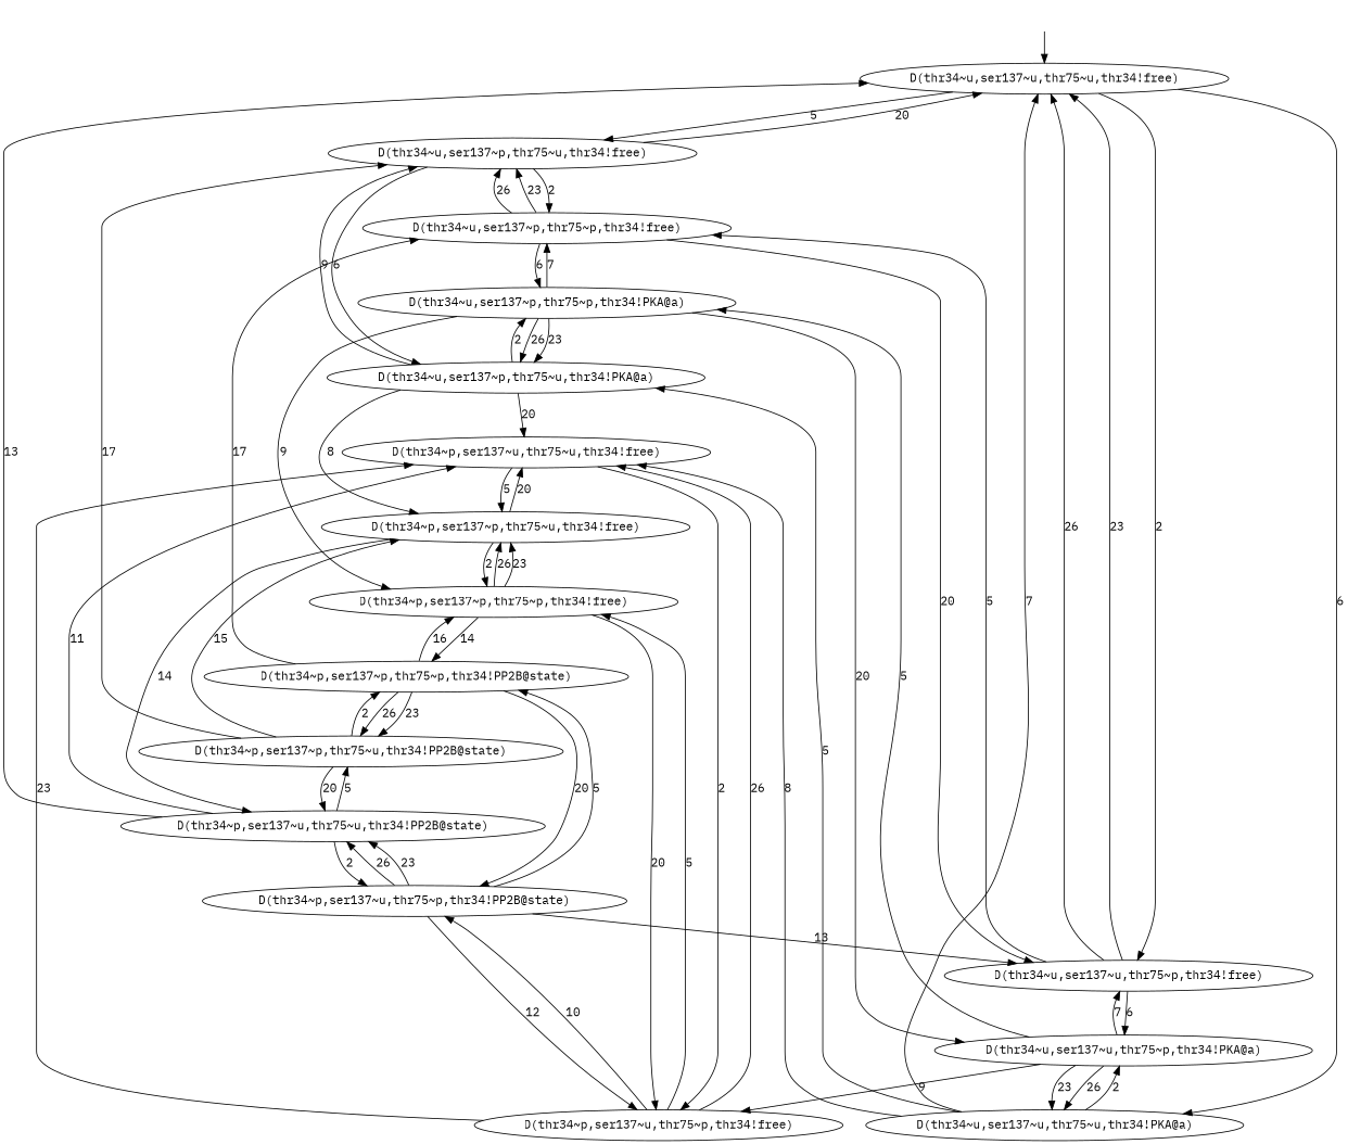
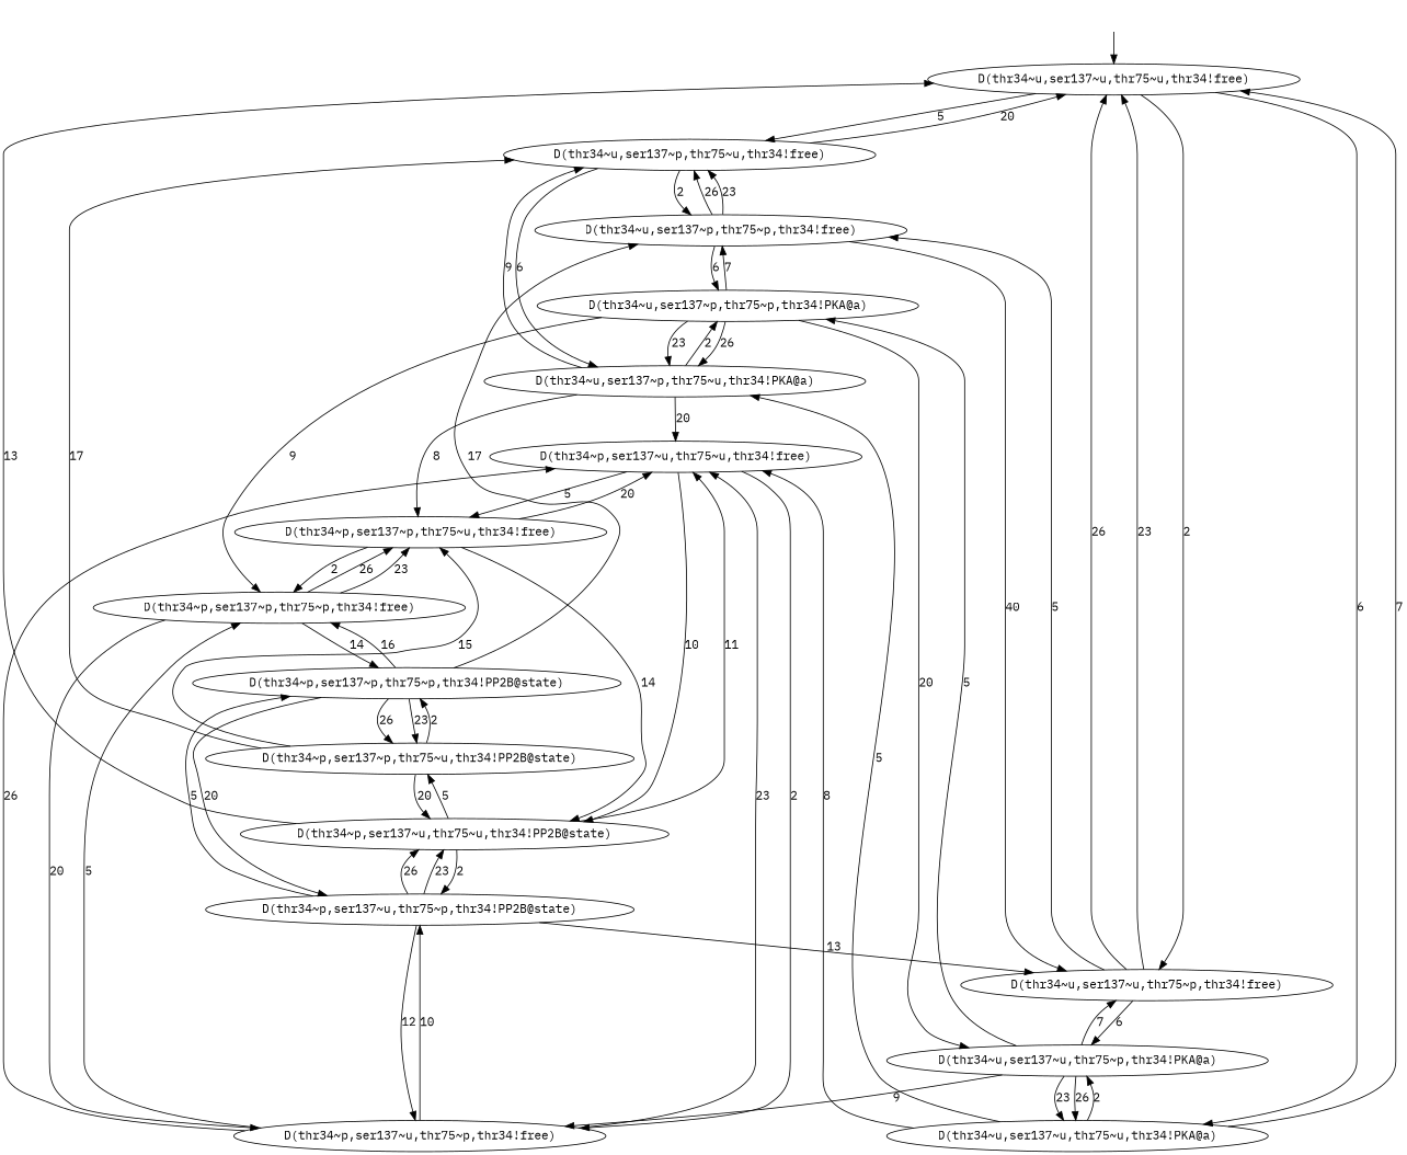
  digraph {
    fontname="IBM Plex Mono"
    node [fontname="IBM Plex Mono"]
    edge [fontname="IBM Plex Mono"]
    Init_112 [height="0px" style=invis width="0px"]
    n2 [label="D(thr34~u,ser137~u,thr75~u,thr34!free)"]
    n3 [label="D(thr34~u,ser137~p,thr75~u,thr34!free)"]
    n4 [label="D(thr34~u,ser137~u,thr75~u,thr34!PKA@a)"]
    n5 [label="D(thr34~u,ser137~u,thr75~p,thr34!free)"]
    n6 [label="D(thr34~u,ser137~p,thr75~p,thr34!PKA@a)"]
    n7 [label="D(thr34~u,ser137~p,thr75~u,thr34!PKA@a)"]
    n8 [label="D(thr34~u,ser137~p,thr75~p,thr34!free)"]
    n9 [label="D(thr34~u,ser137~u,thr75~p,thr34!PKA@a)"]
    n10 [label="D(thr34~p,ser137~p,thr75~p,thr34!free)"]
    n11 [label="D(thr34~p,ser137~p,thr75~u,thr34!free)"]
    n12 [label="D(thr34~p,ser137~u,thr75~u,thr34!free)"]
    n13 [label="D(thr34~p,ser137~u,thr75~p,thr34!free)"]
    n14 [label="D(thr34~p,ser137~p,thr75~p,thr34!PP2B@state)"]
    n15 [label="D(thr34~p,ser137~u,thr75~u,thr34!PP2B@state)"]
    n16 [label="D(thr34~p,ser137~u,thr75~p,thr34!PP2B@state)"]
    n17 [label="D(thr34~p,ser137~p,thr75~u,thr34!PP2B@state)"]
    Init_112 -> n2
    n2 -> n3 [label=5]
    n2 -> n4 [label=6]
    n2 -> n5 [label=2]
    n3 -> n2 [label=20]
    n3 -> n7 [label=6]
    n3 -> n8 [label=2]
    n4 -> n2 [label=7]
    n4 -> n7 [label=5]
    n4 -> n9 [label=2]
    n4 -> n12 [label=8]
    n5 -> n2 [label=26]
    n5 -> n2 [label=23]
    n5 -> n8 [label=5]
    n5 -> n9 [label=6]
    n6 -> n7 [label=26]
    n6 -> n7 [label=23]
    n6 -> n8 [label=7]
    n6 -> n9 [label=20]
    n6 -> n10 [label=9]
    n7 -> n3 [label=9]
    n7 -> n6 [label=2]
    n7 -> n11 [label=8]
    n7 -> n12 [label=20]
    n8 -> n3 [label=26]
    n8 -> n3 [label=23]
-   n8 -> n5 [label=20]
+   n8 -> n5 [label=40]
    n8 -> n6 [label=6]
    n9 -> n4 [label=26]
    n9 -> n4 [label=23]
    n9 -> n5 [label=7]
    n9 -> n6 [label=5]
    n9 -> n13 [label=9]
    n10 -> n11 [label=26]
    n10 -> n11 [label=23]
    n10 -> n13 [label=20]
    n10 -> n14 [label=14]
    n11 -> n10 [label=2]
    n11 -> n12 [label=20]
    n11 -> n15 [label=14]
    n12 -> n11 [label=5]
    n12 -> n13 [label=2]
+   n12 -> n15 [label=10]
    n13 -> n10 [label=5]
    n13 -> n12 [label=26]
    n13 -> n12 [label=23]
    n13 -> n16 [label=10]
    n14 -> n8 [label=17]
    n14 -> n10 [label=16]
    n14 -> n16 [label=20]
    n14 -> n17 [label=26]
    n14 -> n17 [label=23]
    n15 -> n2 [label=13]
    n15 -> n12 [label=11]
    n15 -> n16 [label=2]
    n15 -> n17 [label=5]
    n16 -> n5 [label=13]
    n16 -> n13 [label=12]
    n16 -> n14 [label=5]
    n16 -> n15 [label=26]
    n16 -> n15 [label=23]
    n17 -> n3 [label=17]
    n17 -> n11 [label=15]
    n17 -> n14 [label=2]
    n17 -> n15 [label=20]
  }
